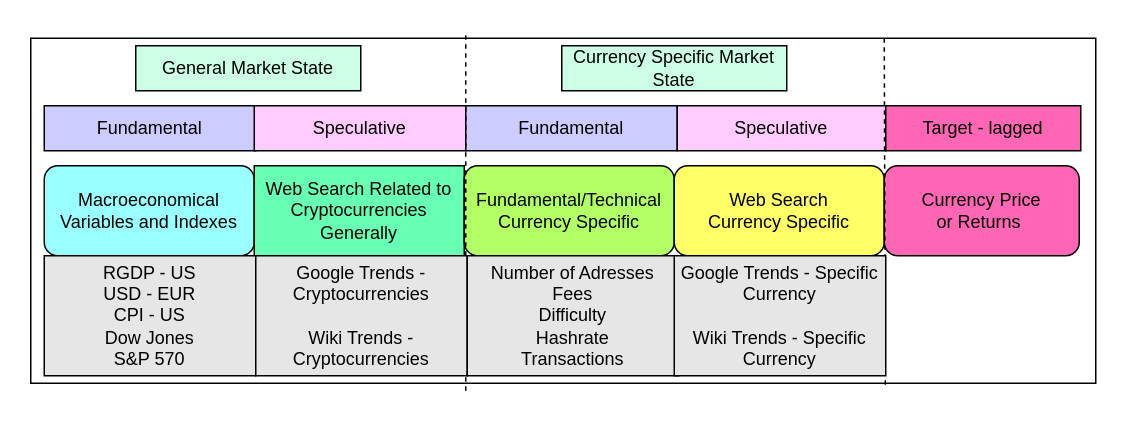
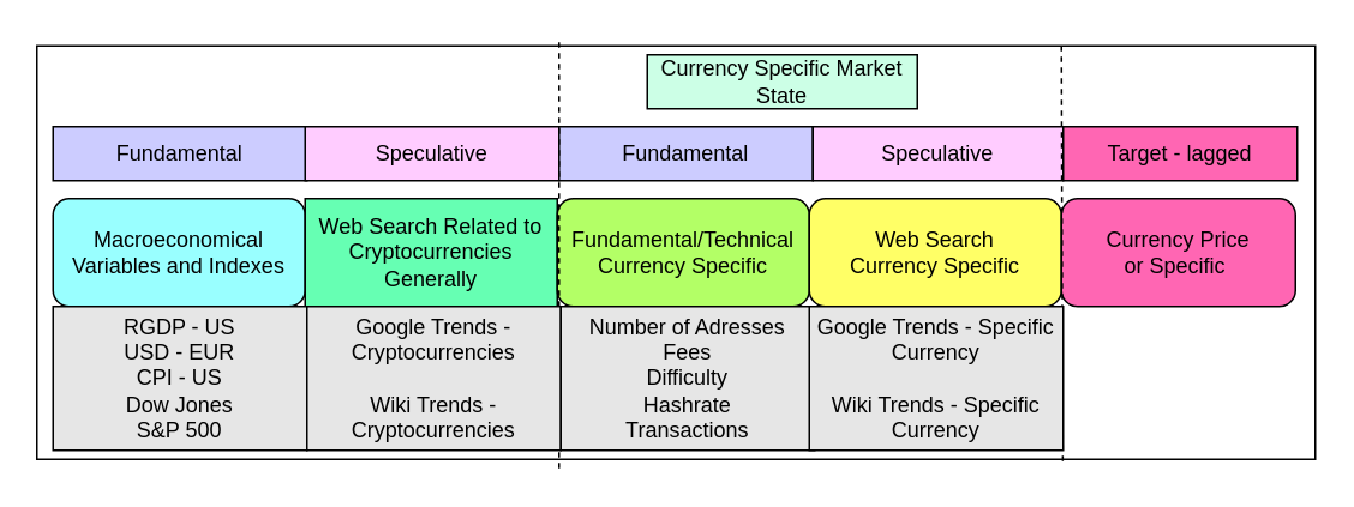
  <mxCell id="0" />
  <mxCell id="1" parent="0" />
  <mxCell id="2" value="" style="rounded=0;whiteSpace=wrap;html=1;" vertex="1" parent="1"><mxGeometry x="20" y="25" width="710" height="230" as="geometry" /></mxCell>
  <mxCell id="3" value="Macroeconomical&lt;br&gt;Variables and Indexes" style="rounded=1;whiteSpace=wrap;html=1;fillColor=#99FFFF;" vertex="1" parent="1"><mxGeometry x="29" y="110" width="140" height="60" as="geometry" /></mxCell>
  <mxCell id="4" value="Web Search Related to Cryptocurrencies Generally" style="whiteSpace=wrap;html=1;fillColor=#66FFB3;rounded=0;" vertex="1" parent="1"><mxGeometry x="169" y="110" width="140" height="60" as="geometry" /></mxCell>
  <mxCell id="5" value="Fundamental/Technical&lt;br&gt;Currency Specific" style="rounded=1;whiteSpace=wrap;html=1;fillColor=#B3FF66;" vertex="1" parent="1"><mxGeometry x="309" y="110" width="140" height="60" as="geometry" /></mxCell>
  <mxCell id="6" value="Web Search&lt;br&gt;Currency Specific" style="rounded=1;whiteSpace=wrap;html=1;fillColor=#FFFF66;" vertex="1" parent="1"><mxGeometry x="449" y="110" width="140" height="60" as="geometry" /></mxCell>
- <mxCell id="7" value="Currency Price&lt;br&gt;or Returns&amp;nbsp;" style="rounded=1;whiteSpace=wrap;html=1;fillColor=#FF66B3;" vertex="1" parent="1"><mxGeometry x="589" y="110" width="130" height="60" as="geometry" /></mxCell>
- <mxCell id="8" value="General Market State" style="rounded=0;whiteSpace=wrap;html=1;fillColor=#CCFFE6;" vertex="1" parent="1"><mxGeometry x="90" y="30" width="150" height="30" as="geometry" /></mxCell>
+ <mxCell id="7" value="Currency Price&lt;br&gt;or Specific&amp;nbsp;" style="rounded=1;whiteSpace=wrap;html=1;fillColor=#FF66B3;" vertex="1" parent="1"><mxGeometry x="589" y="110" width="130" height="60" as="geometry" /></mxCell>
  <mxCell id="9" value="Fundamental" style="rounded=0;whiteSpace=wrap;html=1;fillColor=#CCCCFF;" vertex="1" parent="1"><mxGeometry x="29" y="70" width="141" height="30" as="geometry" /></mxCell>
  <mxCell id="10" value="Speculative&lt;br&gt;" style="rounded=0;whiteSpace=wrap;html=1;fillColor=#FFCCFF;" vertex="1" parent="1"><mxGeometry x="169" y="70" width="141" height="30" as="geometry" /></mxCell>
  <mxCell id="11" value="Fundamental" style="rounded=0;whiteSpace=wrap;html=1;fillColor=#CCCCFF;" vertex="1" parent="1"><mxGeometry x="310" y="70" width="141" height="30" as="geometry" /></mxCell>
  <mxCell id="12" value="Speculative&lt;br&gt;" style="rounded=0;whiteSpace=wrap;html=1;fillColor=#FFCCFF;" vertex="1" parent="1"><mxGeometry x="451" y="70" width="139" height="30" as="geometry" /></mxCell>
- <mxCell id="13" value="Currency Specific Market State" style="rounded=0;whiteSpace=wrap;html=1;fillColor=#CCFFE6;" vertex="1" parent="1"><mxGeometry x="374" y="30" width="150" height="30" as="geometry" /></mxCell>
+ <mxCell id="13" value="Currency Specific Market State" style="rounded=0;whiteSpace=wrap;html=1;fillColor=#CCFFE6;" vertex="1" parent="1"><mxGeometry x="359" y="30" width="150" height="30" as="geometry" /></mxCell>
  <mxCell id="14" value="" style="endArrow=none;dashed=1;html=1;" edge="1" parent="1"><mxGeometry width="50" height="50" relative="1" as="geometry"><mxPoint x="310" y="260" as="sourcePoint" /><mxPoint x="310" y="20" as="targetPoint" /></mxGeometry></mxCell>
  <mxCell id="15" value="" style="endArrow=none;dashed=1;html=1;entryX=0.411;entryY=0;entryDx=0;entryDy=0;exitX=0.412;exitY=1.004;exitDx=0;exitDy=0;exitPerimeter=0;entryPerimeter=0;" edge="1" parent="1"><mxGeometry width="50" height="50" relative="1" as="geometry"><mxPoint x="589.73" y="255.92" as="sourcePoint" /><mxPoint x="589" y="25" as="targetPoint" /></mxGeometry></mxCell>
  <mxCell id="16" value="Target - lagged" style="rounded=0;whiteSpace=wrap;html=1;fillColor=#FF66B3;" vertex="1" parent="1"><mxGeometry x="590" y="70" width="130" height="30" as="geometry" /></mxCell>
- <mxCell id="17" value="RGDP - US&lt;br&gt;USD - EUR&lt;br&gt;CPI - US&lt;br&gt;Dow Jones&lt;br&gt;S&amp;amp;P 570" style="rounded=0;whiteSpace=wrap;html=1;fillColor=#E6E6E6;" vertex="1" parent="1"><mxGeometry x="29" y="170" width="141" height="80" as="geometry" /></mxCell>
+ <mxCell id="17" value="RGDP - US&lt;br&gt;USD - EUR&lt;br&gt;CPI - US&lt;br&gt;Dow Jones&lt;br&gt;S&amp;amp;P 500" style="rounded=0;whiteSpace=wrap;html=1;fillColor=#E6E6E6;" vertex="1" parent="1"><mxGeometry x="29" y="170" width="141" height="80" as="geometry" /></mxCell>
  <mxCell id="18" value="Google Trends - Cryptocurrencies&lt;br&gt;&lt;br&gt;Wiki Trends - Cryptocurrencies" style="rounded=0;whiteSpace=wrap;html=1;fillColor=#E6E6E6;" vertex="1" parent="1"><mxGeometry x="170" y="170" width="141" height="80" as="geometry" /></mxCell>
  <mxCell id="19" value="Number of Adresses&lt;br&gt;Fees&lt;br&gt;Difficulty&lt;br&gt;Hashrate&lt;br&gt;Transactions&lt;br&gt;" style="rounded=0;whiteSpace=wrap;html=1;fillColor=#E6E6E6;" vertex="1" parent="1"><mxGeometry x="311" y="170" width="141" height="80" as="geometry" /></mxCell>
  <mxCell id="20" value="Google Trends - Specific Currency&lt;br style=&quot;border-color: var(--border-color);&quot;&gt;&lt;br style=&quot;border-color: var(--border-color);&quot;&gt;Wiki Trends - Specific Currency" style="rounded=0;whiteSpace=wrap;html=1;fillColor=#E6E6E6;" vertex="1" parent="1"><mxGeometry x="449" y="170" width="141" height="80" as="geometry" /></mxCell>
